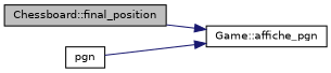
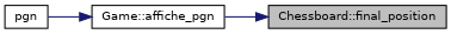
  digraph {
    rankdir=RL
    node [color=black fillcolor=white fontname=Helvetica fontsize=10 shape=record style=filled]
    edge [color=midnightblue dir=back fontname=Helvetica fontsize=10 labelfontname=Helvetica labelfontsize=10 style=solid]
    n1 [fillcolor=grey75 fontcolor=black height=0.2 label="Chessboard::final_position" width=0.4]
    n2 [height=0.2 label="Game::affiche_pgn" width=0.4]
    n3 [height=0.2 label=pgn width=0.4]
-   n2 -> n1
+   n1 -> n2
    n2 -> n3
  }
